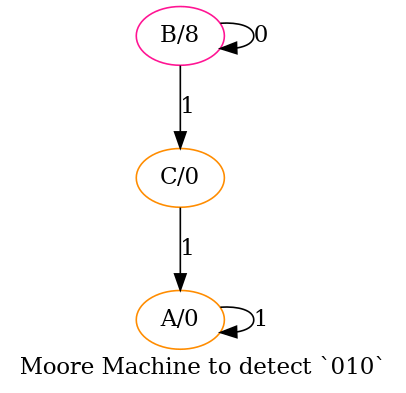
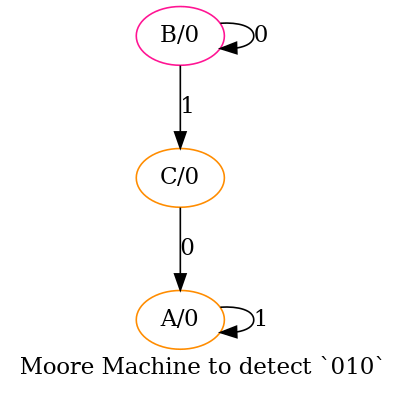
  digraph {
    label="Moore Machine to detect `010`"
    node [color=darkorange]
    "A/0"
-   "B/0" [color=deeppink label="B/8"]
+   "B/0" [color=deeppink]
    "C/0"
    "A/0" -> "A/0" [label=1]
    "B/0" -> "B/0" [label=0]
    "B/0" -> "C/0" [label=1]
-   "C/0" -> "A/0" [label=1]
+   "C/0" -> "A/0" [label=0]
  }
